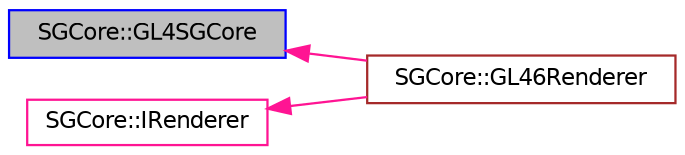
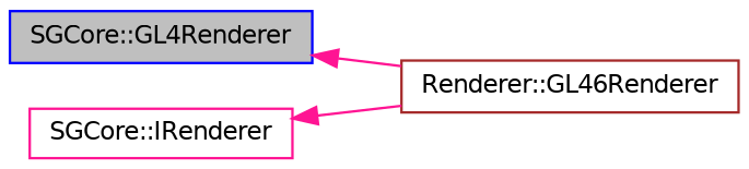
  digraph {
    rankdir=LR
    node [fillcolor=white fontname=Helvetica fontsize=10 shape=record style=filled]
    edge [color=deeppink dir=back fontname=Helvetica fontsize=10 labelfontname=Helvetica labelfontsize=10 style=solid]
-   n1 [color=blue fillcolor=grey75 fontcolor=black height=0.2 label="SGCore::GL4SGCore" width=0.4]
-   n2 [color=brown height=0.2 label="SGCore::GL46Renderer" width=0.4]
+   n1 [color=blue fillcolor=grey75 fontcolor=black height=0.2 label="SGCore::GL4Renderer" width=0.4]
+   n2 [color=brown height=0.2 label="Renderer::GL46Renderer" width=0.4]
    n3 [color=deeppink height=0.2 label="SGCore::IRenderer" width=0.4]
    n1 -> n2
    n3 -> n2
  }
